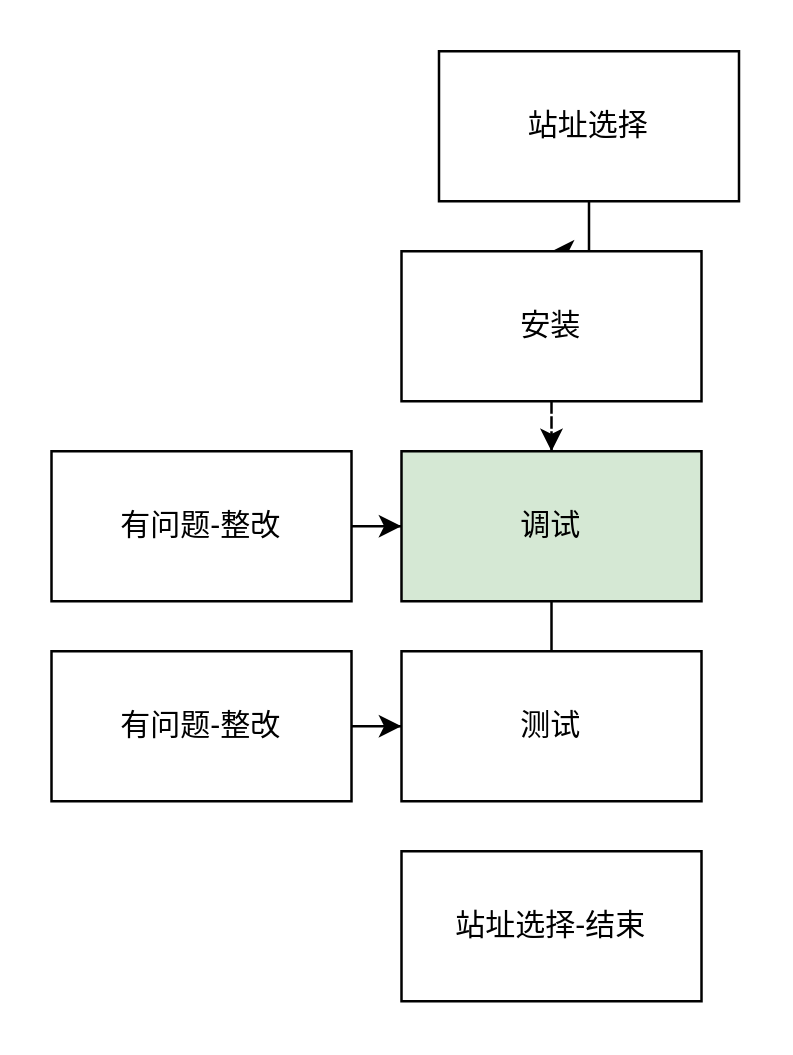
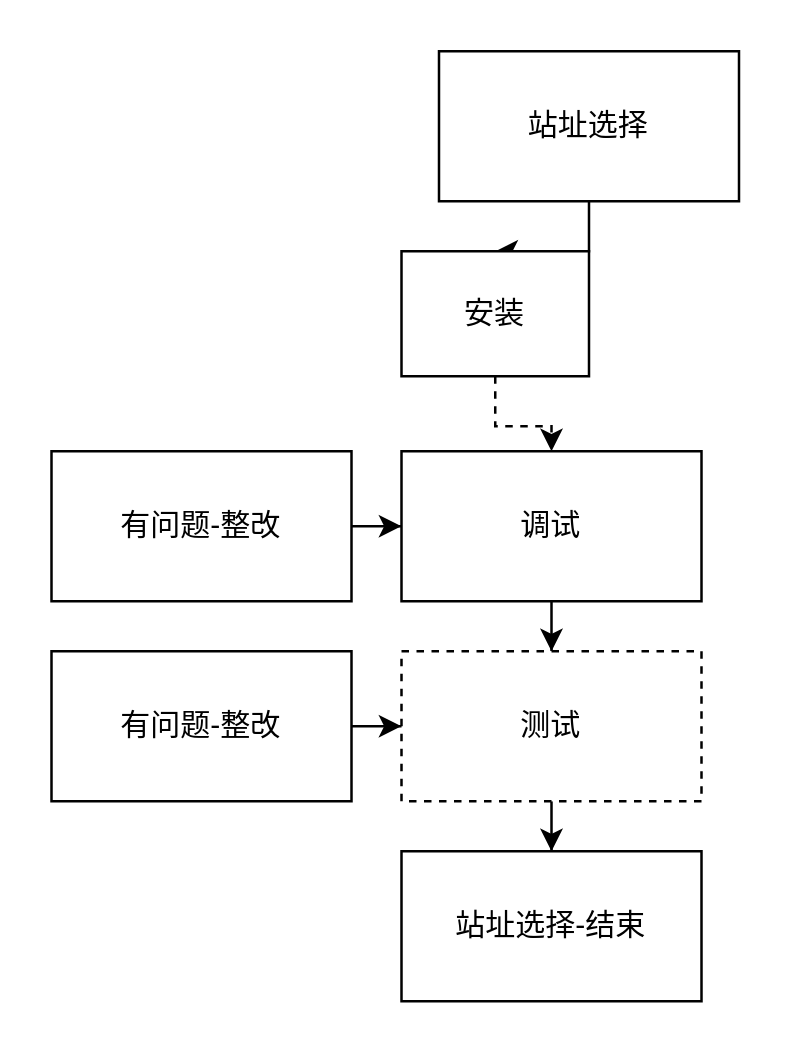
  <mxCell id="0" />
  <mxCell id="1" parent="0" />
  <mxCell id="2" value="" style="edgeStyle=orthogonalEdgeStyle;rounded=0;orthogonalLoop=1;jettySize=auto;entryX=0.5;entryY=0;entryDx=0;entryDy=0;fontFamily=Helvetica;fontSize=12;fontColor=default;html=1;labelBorderColor=none;" edge="1" parent="1" source="3" target="5"><mxGeometry relative="1" as="geometry" /></mxCell>
  <mxCell id="3" value="站址选择" style="rounded=0;imageWidth=24;imageHeight=24;html=1;whiteSpace=wrap;labelBorderColor=none;" vertex="1" parent="1"><mxGeometry x="175" y="20" width="120" height="60" as="geometry" /></mxCell>
  <mxCell id="4" value="" style="edgeStyle=orthogonalEdgeStyle;rounded=0;orthogonalLoop=1;jettySize=auto;entryX=0.5;entryY=0;entryDx=0;entryDy=0;fontFamily=Helvetica;fontSize=12;fontColor=default;html=1;labelBorderColor=none;dashed=1;" edge="1" parent="1" source="5" target="7"><mxGeometry relative="1" as="geometry" /></mxCell>
- <mxCell id="5" value="安装" style="rounded=0;html=1;whiteSpace=wrap;labelBorderColor=none;" vertex="1" parent="1"><mxGeometry x="160" y="100" width="120" height="60" as="geometry" /></mxCell>
- <mxCell id="6" value="" style="edgeStyle=orthogonalEdgeStyle;rounded=0;orthogonalLoop=1;jettySize=auto;entryX=0.5;entryY=0;entryDx=0;entryDy=0;fontFamily=Helvetica;fontSize=12;fontColor=default;html=1;labelBorderColor=none;endArrow=none;" edge="1" parent="1" source="7" target="9"><mxGeometry relative="1" as="geometry" /></mxCell>
- <mxCell id="7" value="调试" style="rounded=0;html=1;whiteSpace=wrap;labelBorderColor=none;fillColor=#d5e8d4;" vertex="1" parent="1"><mxGeometry x="160" y="180" width="120" height="60" as="geometry" /></mxCell>
- <mxCell id="9" value="测试" style="rounded=0;html=1;whiteSpace=wrap;labelBorderColor=none;" vertex="1" parent="1"><mxGeometry x="160" y="260" width="120" height="60" as="geometry" /></mxCell>
+ <mxCell id="5" value="安装" style="rounded=0;html=1;whiteSpace=wrap;labelBorderColor=none;" vertex="1" parent="1"><mxGeometry x="160" y="100" width="75" height="50" as="geometry" /></mxCell>
+ <mxCell id="6" value="" style="edgeStyle=orthogonalEdgeStyle;rounded=0;orthogonalLoop=1;jettySize=auto;entryX=0.5;entryY=0;entryDx=0;entryDy=0;fontFamily=Helvetica;fontSize=12;fontColor=default;html=1;labelBorderColor=none;" edge="1" parent="1" source="7" target="9"><mxGeometry relative="1" as="geometry" /></mxCell>
+ <mxCell id="7" value="调试" style="rounded=0;html=1;whiteSpace=wrap;labelBorderColor=none;" vertex="1" parent="1"><mxGeometry x="160" y="180" width="120" height="60" as="geometry" /></mxCell>
+ <mxCell id="8" value="" style="edgeStyle=orthogonalEdgeStyle;rounded=0;orthogonalLoop=1;jettySize=auto;entryX=0.5;entryY=0;entryDx=0;entryDy=0;fontFamily=Helvetica;fontSize=12;fontColor=default;html=1;labelBorderColor=none;" edge="1" parent="1" source="9" target="10"><mxGeometry relative="1" as="geometry" /></mxCell>
+ <mxCell id="9" value="测试" style="rounded=0;html=1;whiteSpace=wrap;labelBorderColor=none;dashed=1;" vertex="1" parent="1"><mxGeometry x="160" y="260" width="120" height="60" as="geometry" /></mxCell>
  <mxCell id="10" value="站址选择-结束" style="rounded=0;html=1;whiteSpace=wrap;labelBorderColor=none;" vertex="1" parent="1"><mxGeometry x="160" y="340" width="120" height="60" as="geometry" /></mxCell>
  <mxCell id="11" value="" style="edgeStyle=orthogonalEdgeStyle;rounded=0;orthogonalLoop=1;jettySize=auto;entryX=0;entryY=0.5;entryDx=0;entryDy=0;fontFamily=Helvetica;fontSize=12;fontColor=default;html=1;labelBorderColor=none;" edge="1" parent="1" source="12" target="9"><mxGeometry relative="1" as="geometry" /></mxCell>
  <mxCell id="12" value="有问题-整改" style="rounded=0;html=1;whiteSpace=wrap;labelBorderColor=none;" vertex="1" parent="1"><mxGeometry x="20" y="260" width="120" height="60" as="geometry" /></mxCell>
  <mxCell id="13" value="" style="edgeStyle=orthogonalEdgeStyle;rounded=0;orthogonalLoop=1;jettySize=auto;entryX=0;entryY=0.5;entryDx=0;entryDy=0;fontFamily=Helvetica;fontSize=12;fontColor=default;html=1;labelBorderColor=none;" edge="1" parent="1" source="14" target="7"><mxGeometry relative="1" as="geometry" /></mxCell>
  <mxCell id="14" value="有问题-整改" style="rounded=0;html=1;whiteSpace=wrap;labelBorderColor=none;" vertex="1" parent="1"><mxGeometry x="20" y="180" width="120" height="60" as="geometry" /></mxCell>
